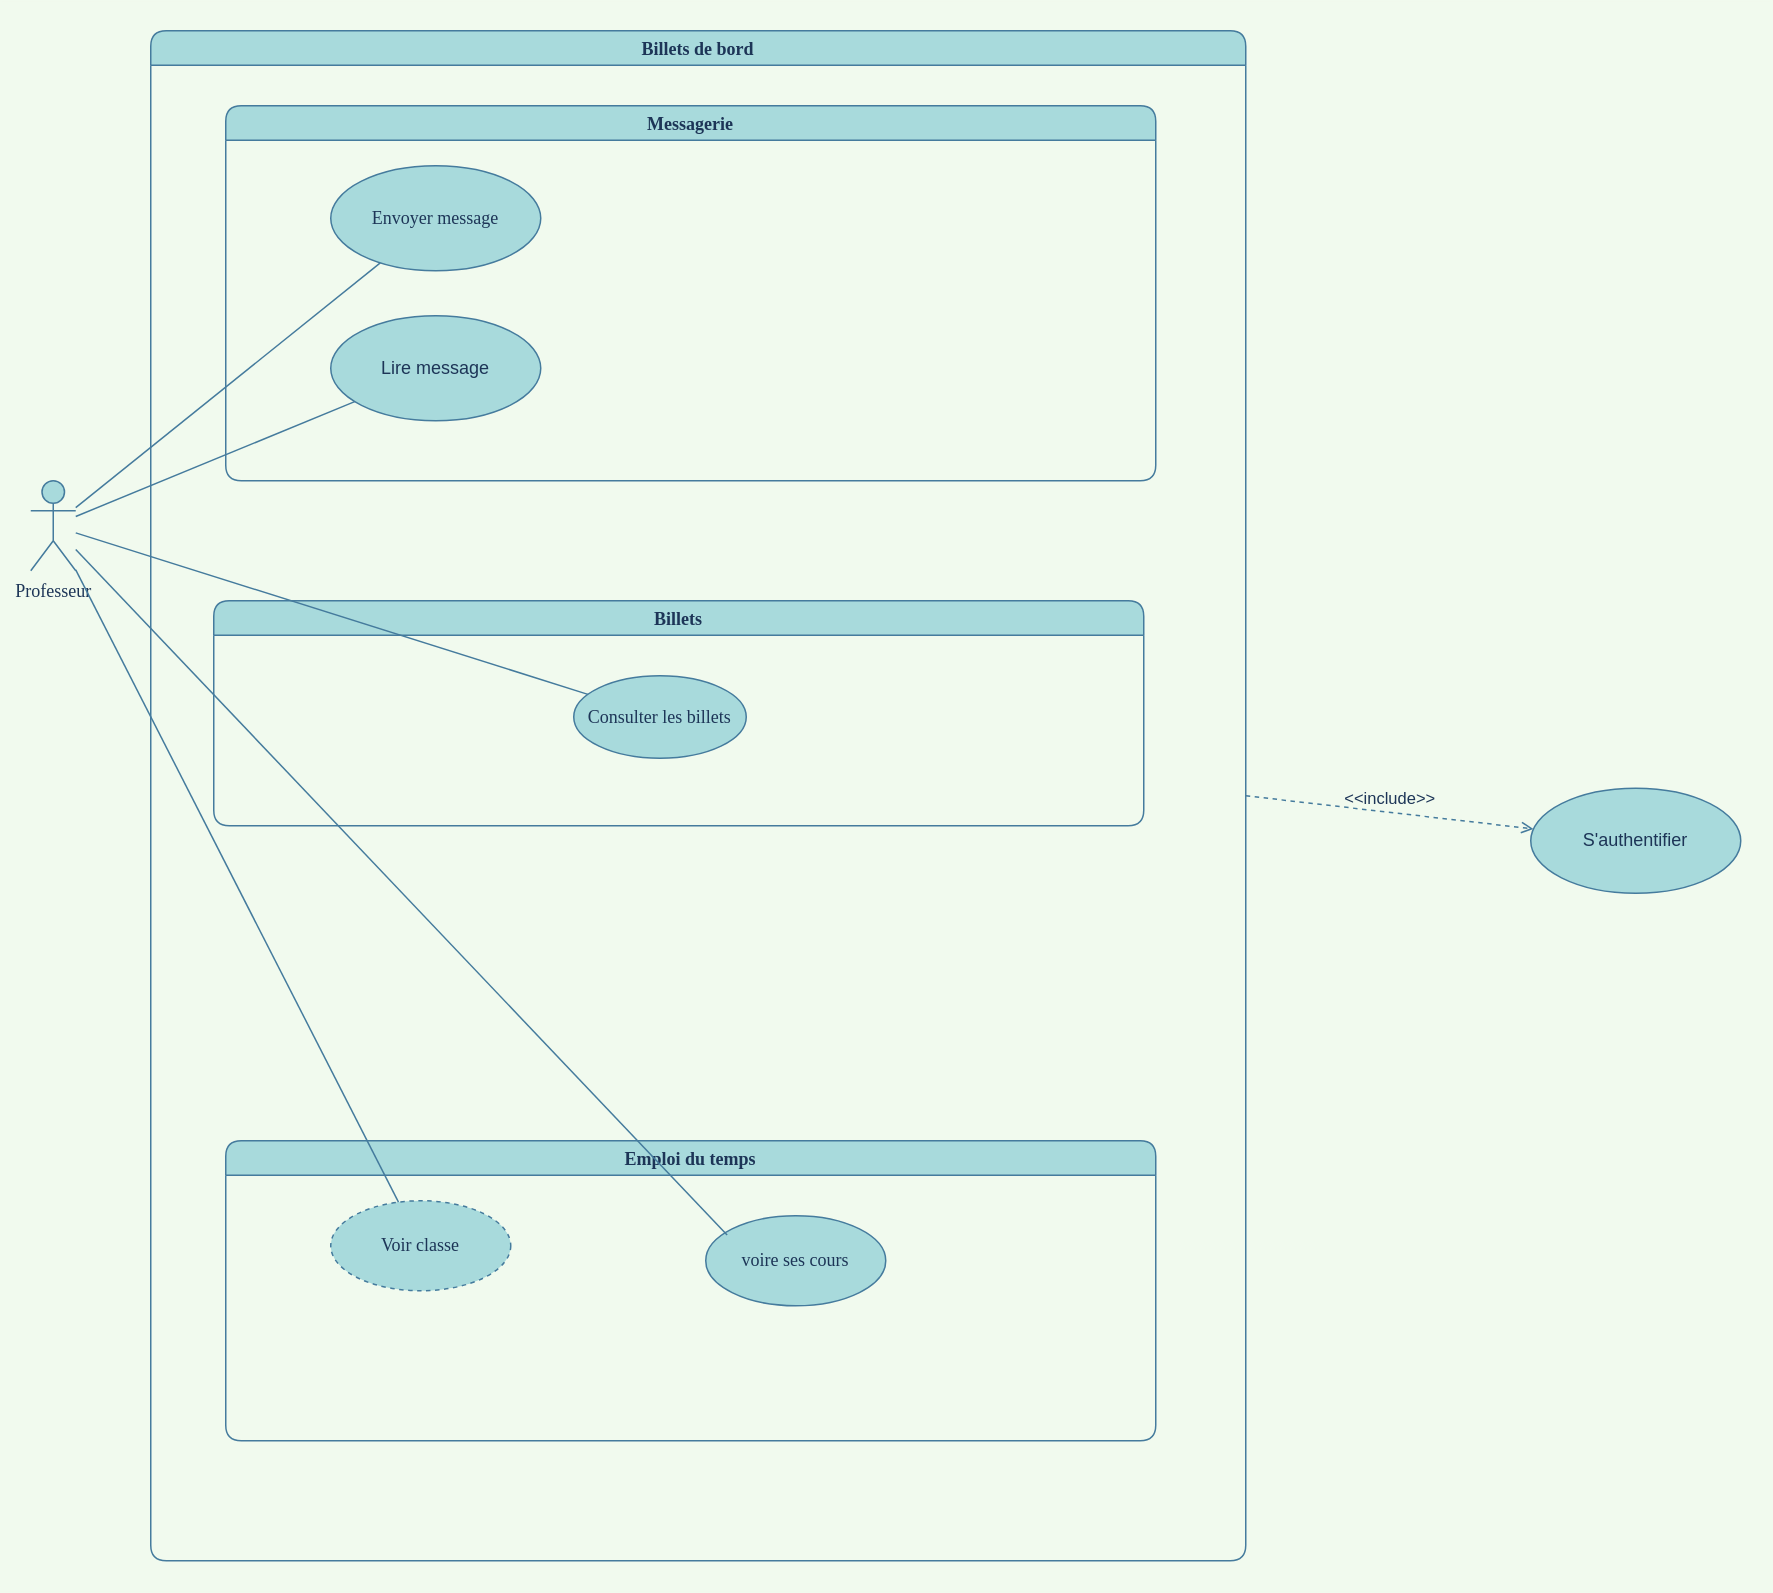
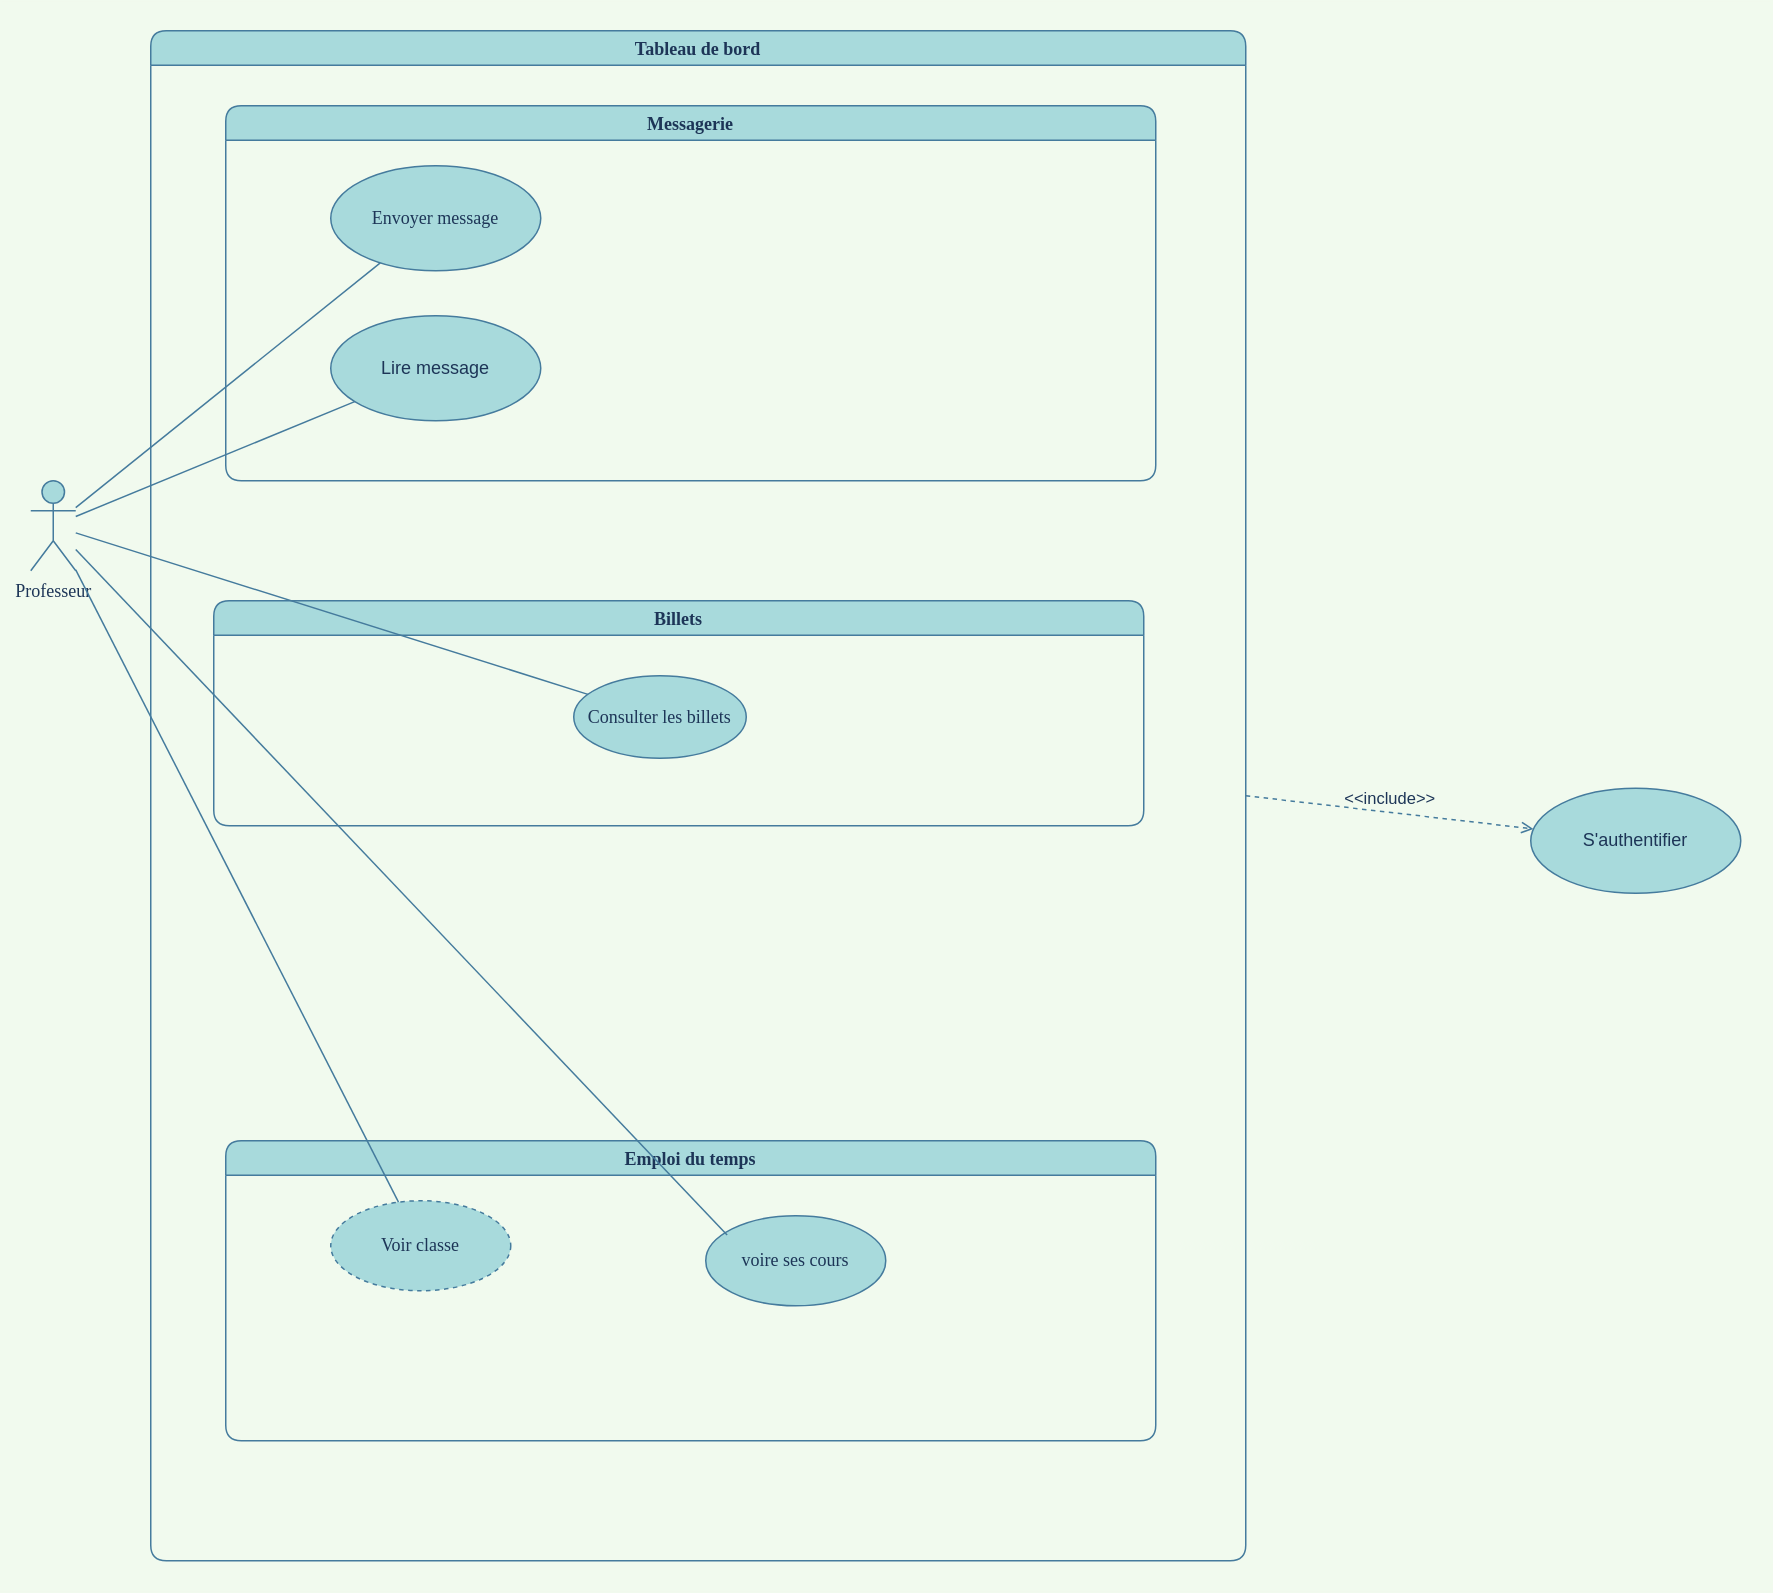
  <mxCell id="0" />
  <mxCell id="1" parent="0" />
  <mxCell id="2" value="&lt;div&gt;Professeur&lt;/div&gt;&lt;div&gt;&lt;br&gt;&lt;/div&gt;" style="shape=umlActor;verticalLabelPosition=bottom;verticalAlign=top;html=1;fontFamily=Tahoma;rounded=1;fillColor=#A8DADC;strokeColor=#457B9D;fontColor=#1D3557;" parent="1" vertex="1"><mxGeometry x="20" y="320" width="30" height="60" as="geometry" /></mxCell>
- <mxCell id="3" value="Billets de bord" style="swimlane;fontFamily=Tahoma;rounded=1;fillColor=#A8DADC;strokeColor=#457B9D;fontColor=#1D3557;" parent="1" vertex="1"><mxGeometry x="100" y="20" width="730" height="1020" as="geometry"><mxRectangle x="190" y="220" width="90" height="30" as="alternateBounds" /></mxGeometry></mxCell>
+ <mxCell id="3" value="Tableau de bord" style="swimlane;fontFamily=Tahoma;rounded=1;fillColor=#A8DADC;strokeColor=#457B9D;fontColor=#1D3557;" parent="1" vertex="1"><mxGeometry x="100" y="20" width="730" height="1020" as="geometry"><mxRectangle x="190" y="220" width="90" height="30" as="alternateBounds" /></mxGeometry></mxCell>
  <mxCell id="4" value="Messagerie" style="swimlane;startSize=23;fontFamily=Tahoma;rounded=1;fillColor=#A8DADC;strokeColor=#457B9D;fontColor=#1D3557;" parent="3" vertex="1"><mxGeometry x="50" y="50" width="620" height="250" as="geometry" /></mxCell>
  <mxCell id="5" value="Envoyer message" style="ellipse;whiteSpace=wrap;html=1;fontFamily=Tahoma;rounded=1;fillColor=#A8DADC;strokeColor=#457B9D;fontColor=#1D3557;" parent="4" vertex="1"><mxGeometry x="70" y="40" width="140" height="70" as="geometry" /></mxCell>
  <mxCell id="6" value="&lt;div&gt;Lire message&lt;/div&gt;" style="ellipse;whiteSpace=wrap;html=1;rounded=1;fillColor=#A8DADC;strokeColor=#457B9D;fontColor=#1D3557;" parent="4" vertex="1"><mxGeometry x="70" y="140" width="140" height="70" as="geometry" /></mxCell>
  <mxCell id="7" value="Billets" style="swimlane;fontFamily=Tahoma;rounded=1;fillColor=#A8DADC;strokeColor=#457B9D;fontColor=#1D3557;" parent="3" vertex="1"><mxGeometry x="42" y="380" width="620" height="150" as="geometry" /></mxCell>
  <mxCell id="8" value="&lt;div&gt;Consulter les billets&lt;/div&gt;" style="ellipse;whiteSpace=wrap;html=1;fontFamily=Tahoma;rounded=1;fillColor=#A8DADC;strokeColor=#457B9D;fontColor=#1D3557;" parent="7" vertex="1"><mxGeometry x="240" y="50" width="115" height="55" as="geometry" /></mxCell>
  <mxCell id="9" value="Emploi du temps" style="swimlane;fontFamily=Tahoma;rounded=1;fillColor=#A8DADC;strokeColor=#457B9D;fontColor=#1D3557;" parent="3" vertex="1"><mxGeometry x="50" y="740" width="620" height="200" as="geometry" /></mxCell>
  <mxCell id="10" value="Voir classe" style="ellipse;whiteSpace=wrap;html=1;fontFamily=Tahoma;rounded=1;fillColor=#A8DADC;strokeColor=#457B9D;fontColor=#1D3557;dashed=1;" parent="9" vertex="1"><mxGeometry x="70" y="40" width="120" height="60" as="geometry" /></mxCell>
  <mxCell id="11" value="voire ses cours" style="ellipse;whiteSpace=wrap;html=1;fontFamily=Tahoma;rounded=1;fillColor=#A8DADC;strokeColor=#457B9D;fontColor=#1D3557;" parent="9" vertex="1"><mxGeometry x="320" y="50" width="120" height="60" as="geometry" /></mxCell>
  <mxCell id="12" value="" style="endArrow=none;html=1;rounded=1;labelBackgroundColor=#F1FAEE;strokeColor=#457B9D;fontColor=#1D3557;" parent="1" source="2" target="5" edge="1"><mxGeometry width="50" height="50" relative="1" as="geometry"><mxPoint x="470" y="380" as="sourcePoint" /><mxPoint x="520" y="330" as="targetPoint" /></mxGeometry></mxCell>
  <mxCell id="13" value="" style="endArrow=none;html=1;rounded=1;labelBackgroundColor=#F1FAEE;strokeColor=#457B9D;fontColor=#1D3557;" parent="1" source="2" target="6" edge="1"><mxGeometry width="50" height="50" relative="1" as="geometry"><mxPoint x="90" y="219.171" as="sourcePoint" /><mxPoint x="280.382" y="208.653" as="targetPoint" /></mxGeometry></mxCell>
  <mxCell id="14" value="" style="endArrow=none;html=1;rounded=1;labelBackgroundColor=#F1FAEE;strokeColor=#457B9D;fontColor=#1D3557;" parent="1" source="2" target="8" edge="1"><mxGeometry width="50" height="50" relative="1" as="geometry"><mxPoint x="55.151" y="390" as="sourcePoint" /><mxPoint x="258.33" y="990.49" as="targetPoint" /></mxGeometry></mxCell>
  <mxCell id="15" value="&amp;lt;&amp;lt;include&amp;gt;&amp;gt;" style="html=1;verticalAlign=bottom;labelBackgroundColor=none;endArrow=open;endFill=0;dashed=1;rounded=1;exitX=1;exitY=0.5;exitDx=0;exitDy=0;strokeColor=#457B9D;fontColor=#1D3557;" parent="1" source="3" target="16" edge="1"><mxGeometry width="160" relative="1" as="geometry"><mxPoint x="480" y="490" as="sourcePoint" /><mxPoint x="1010" y="560" as="targetPoint" /></mxGeometry></mxCell>
  <mxCell id="16" value="S'authentifier" style="ellipse;whiteSpace=wrap;html=1;rounded=1;fillColor=#A8DADC;strokeColor=#457B9D;fontColor=#1D3557;" parent="1" vertex="1"><mxGeometry x="1020" y="525" width="140" height="70" as="geometry" /></mxCell>
  <mxCell id="17" value="" style="endArrow=none;html=1;rounded=1;labelBackgroundColor=#F1FAEE;strokeColor=#457B9D;fontColor=#1D3557;" parent="1" source="2" target="10" edge="1"><mxGeometry width="50" height="50" relative="1" as="geometry"><mxPoint x="60" y="390" as="sourcePoint" /><mxPoint x="263.023" y="796.045" as="targetPoint" /></mxGeometry></mxCell>
  <mxCell id="18" value="" style="endArrow=none;html=1;rounded=1;labelBackgroundColor=#F1FAEE;strokeColor=#457B9D;fontColor=#1D3557;" parent="1" source="2" edge="1"><mxGeometry width="50" height="50" relative="1" as="geometry"><mxPoint x="70" y="400" as="sourcePoint" /><mxPoint x="484.257" y="822.902" as="targetPoint" /></mxGeometry></mxCell>
